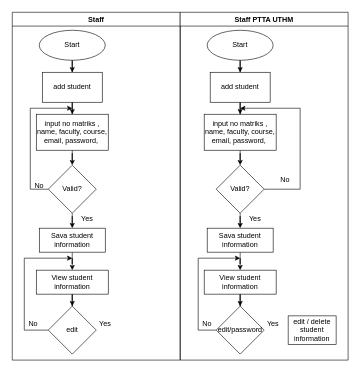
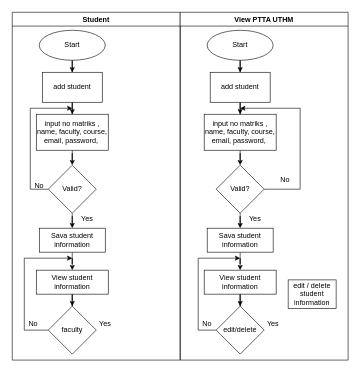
  <mxCell id="0" />
  <mxCell id="1" parent="0" />
- <mxCell id="2" value="Staff" style="swimlane;" vertex="1" parent="1"><mxGeometry x="20" y="20" width="280" height="580" as="geometry" /></mxCell>
+ <mxCell id="2" value="Student" style="swimlane;" vertex="1" parent="1"><mxGeometry x="20" y="20" width="280" height="580" as="geometry" /></mxCell>
  <mxCell id="3" value="" style="edgeStyle=orthogonalEdgeStyle;rounded=0;orthogonalLoop=1;jettySize=auto;html=1;" edge="1" parent="2" source="4" target="6"><mxGeometry relative="1" as="geometry" /></mxCell>
  <mxCell id="4" value="Start" style="ellipse;whiteSpace=wrap;html=1;" vertex="1" parent="2"><mxGeometry x="45" y="30" width="110" height="50" as="geometry" /></mxCell>
  <mxCell id="5" value="" style="edgeStyle=orthogonalEdgeStyle;rounded=0;orthogonalLoop=1;jettySize=auto;html=1;" edge="1" parent="2" source="6" target="8"><mxGeometry relative="1" as="geometry" /></mxCell>
  <mxCell id="6" value="add student" style="whiteSpace=wrap;html=1;" vertex="1" parent="2"><mxGeometry x="50" y="100" width="100" height="50" as="geometry" /></mxCell>
  <mxCell id="7" value="" style="edgeStyle=orthogonalEdgeStyle;rounded=0;orthogonalLoop=1;jettySize=auto;html=1;" edge="1" parent="2" source="8" target="10"><mxGeometry relative="1" as="geometry" /></mxCell>
  <mxCell id="8" value="input no matriks , name, faculty, course, email, password,&amp;nbsp;" style="whiteSpace=wrap;html=1;" vertex="1" parent="2"><mxGeometry x="40" y="170" width="120" height="60" as="geometry" /></mxCell>
  <mxCell id="9" value="" style="edgeStyle=orthogonalEdgeStyle;rounded=0;orthogonalLoop=1;jettySize=auto;html=1;" edge="1" parent="2" source="10" target="12"><mxGeometry relative="1" as="geometry" /></mxCell>
  <mxCell id="10" value="Valid?" style="rhombus;whiteSpace=wrap;html=1;" vertex="1" parent="2"><mxGeometry x="60" y="255" width="80" height="80" as="geometry" /></mxCell>
  <mxCell id="11" value="" style="edgeStyle=orthogonalEdgeStyle;rounded=0;orthogonalLoop=1;jettySize=auto;html=1;" edge="1" parent="2" source="12" target="14"><mxGeometry relative="1" as="geometry" /></mxCell>
  <mxCell id="12" value="Sava student information" style="whiteSpace=wrap;html=1;" vertex="1" parent="2"><mxGeometry x="45" y="360" width="110" height="40" as="geometry" /></mxCell>
  <mxCell id="13" value="" style="edgeStyle=orthogonalEdgeStyle;rounded=0;orthogonalLoop=1;jettySize=auto;html=1;" edge="1" parent="2" source="14" target="15"><mxGeometry relative="1" as="geometry" /></mxCell>
  <mxCell id="14" value="View student information" style="whiteSpace=wrap;html=1;" vertex="1" parent="2"><mxGeometry x="40" y="430" width="120" height="40" as="geometry" /></mxCell>
- <mxCell id="15" value="edit" style="rhombus;whiteSpace=wrap;html=1;" vertex="1" parent="2"><mxGeometry x="60" y="490" width="80" height="80" as="geometry" /></mxCell>
+ <mxCell id="15" value="faculty" style="rhombus;whiteSpace=wrap;html=1;" vertex="1" parent="2"><mxGeometry x="60" y="490" width="80" height="80" as="geometry" /></mxCell>
  <mxCell id="16" value="No" style="text;html=1;align=center;verticalAlign=middle;whiteSpace=wrap;rounded=0;" vertex="1" parent="2"><mxGeometry x="10" y="510" width="50" height="20" as="geometry" /></mxCell>
  <mxCell id="17" value="No" style="text;html=1;align=center;verticalAlign=middle;whiteSpace=wrap;rounded=0;" vertex="1" parent="2"><mxGeometry x="20" y="280" width="50" height="20" as="geometry" /></mxCell>
  <mxCell id="18" value="Yes" style="text;html=1;align=center;verticalAlign=middle;whiteSpace=wrap;rounded=0;" vertex="1" parent="2"><mxGeometry x="130" y="510" width="50" height="20" as="geometry" /></mxCell>
  <mxCell id="19" value="Yes" style="text;html=1;align=center;verticalAlign=middle;whiteSpace=wrap;rounded=0;" vertex="1" parent="2"><mxGeometry x="100" y="335" width="50" height="20" as="geometry" /></mxCell>
  <mxCell id="20" value="" style="endArrow=classic;html=1;rounded=0;exitX=0;exitY=0.5;exitDx=0;exitDy=0;" edge="1" parent="1" source="15"><mxGeometry width="50" height="50" relative="1" as="geometry"><mxPoint x="210" y="540" as="sourcePoint" /><mxPoint x="120" y="430" as="targetPoint" /><Array as="points"><mxPoint x="40" y="550" /><mxPoint x="40" y="430" /></Array></mxGeometry></mxCell>
  <mxCell id="21" value="" style="endArrow=classic;html=1;rounded=0;exitX=0;exitY=0.5;exitDx=0;exitDy=0;" edge="1" parent="1" source="10"><mxGeometry width="50" height="50" relative="1" as="geometry"><mxPoint x="210" y="390" as="sourcePoint" /><mxPoint x="120" y="180" as="targetPoint" /><Array as="points"><mxPoint x="50" y="315" /><mxPoint x="50" y="180" /></Array></mxGeometry></mxCell>
- <mxCell id="22" value="Staff PTTA UTHM" style="swimlane;" vertex="1" parent="1"><mxGeometry x="300" y="20" width="280" height="580" as="geometry" /></mxCell>
+ <mxCell id="22" value="View PTTA UTHM" style="swimlane;" vertex="1" parent="1"><mxGeometry x="300" y="20" width="280" height="580" as="geometry" /></mxCell>
  <mxCell id="23" value="" style="edgeStyle=orthogonalEdgeStyle;rounded=0;orthogonalLoop=1;jettySize=auto;html=1;" edge="1" parent="22" source="24" target="26"><mxGeometry relative="1" as="geometry" /></mxCell>
  <mxCell id="24" value="Start" style="ellipse;whiteSpace=wrap;html=1;" vertex="1" parent="22"><mxGeometry x="45" y="30" width="110" height="50" as="geometry" /></mxCell>
  <mxCell id="25" value="" style="edgeStyle=orthogonalEdgeStyle;rounded=0;orthogonalLoop=1;jettySize=auto;html=1;" edge="1" parent="22" source="26" target="28"><mxGeometry relative="1" as="geometry" /></mxCell>
  <mxCell id="26" value="add student" style="whiteSpace=wrap;html=1;" vertex="1" parent="22"><mxGeometry x="50" y="100" width="100" height="50" as="geometry" /></mxCell>
  <mxCell id="27" value="" style="edgeStyle=orthogonalEdgeStyle;rounded=0;orthogonalLoop=1;jettySize=auto;html=1;" edge="1" parent="22" source="28" target="30"><mxGeometry relative="1" as="geometry" /></mxCell>
  <mxCell id="28" value="input no matriks , name, faculty, course, email, password,&amp;nbsp;" style="whiteSpace=wrap;html=1;" vertex="1" parent="22"><mxGeometry x="40" y="170" width="120" height="60" as="geometry" /></mxCell>
  <mxCell id="29" value="" style="edgeStyle=orthogonalEdgeStyle;rounded=0;orthogonalLoop=1;jettySize=auto;html=1;" edge="1" parent="22" source="30" target="32"><mxGeometry relative="1" as="geometry" /></mxCell>
  <mxCell id="30" value="Valid?" style="rhombus;whiteSpace=wrap;html=1;" vertex="1" parent="22"><mxGeometry x="60" y="255" width="80" height="80" as="geometry" /></mxCell>
  <mxCell id="31" value="" style="edgeStyle=orthogonalEdgeStyle;rounded=0;orthogonalLoop=1;jettySize=auto;html=1;" edge="1" parent="22" source="32" target="34"><mxGeometry relative="1" as="geometry" /></mxCell>
  <mxCell id="32" value="Sava student information" style="whiteSpace=wrap;html=1;" vertex="1" parent="22"><mxGeometry x="45" y="360" width="110" height="40" as="geometry" /></mxCell>
  <mxCell id="33" value="" style="edgeStyle=orthogonalEdgeStyle;rounded=0;orthogonalLoop=1;jettySize=auto;html=1;" edge="1" parent="22" source="34" target="35"><mxGeometry relative="1" as="geometry" /></mxCell>
  <mxCell id="34" value="View student information" style="whiteSpace=wrap;html=1;" vertex="1" parent="22"><mxGeometry x="40" y="430" width="120" height="40" as="geometry" /></mxCell>
- <mxCell id="35" value="edit/password" style="rhombus;whiteSpace=wrap;html=1;" vertex="1" parent="22"><mxGeometry x="60" y="490" width="80" height="80" as="geometry" /></mxCell>
- <mxCell id="36" value="edit / delete student information" style="whiteSpace=wrap;html=1;" vertex="1" parent="22"><mxGeometry x="180" y="506.25" width="80" height="47.5" as="geometry" /></mxCell>
+ <mxCell id="35" value="edit/delete" style="rhombus;whiteSpace=wrap;html=1;" vertex="1" parent="22"><mxGeometry x="60" y="490" width="80" height="80" as="geometry" /></mxCell>
+ <mxCell id="36" value="edit / delete student information" style="whiteSpace=wrap;html=1;" vertex="1" parent="22"><mxGeometry x="180" y="446.25" width="80" height="47.5" as="geometry" /></mxCell>
  <mxCell id="37" value="No" style="text;html=1;align=center;verticalAlign=middle;whiteSpace=wrap;rounded=0;" vertex="1" parent="22"><mxGeometry x="20" y="510" width="50" height="20" as="geometry" /></mxCell>
  <mxCell id="38" value="No" style="text;html=1;align=center;verticalAlign=middle;whiteSpace=wrap;rounded=0;" vertex="1" parent="22"><mxGeometry x="150" y="270" width="50" height="20" as="geometry" /></mxCell>
  <mxCell id="39" value="Yes" style="text;html=1;align=center;verticalAlign=middle;whiteSpace=wrap;rounded=0;" vertex="1" parent="22"><mxGeometry x="130" y="510" width="50" height="20" as="geometry" /></mxCell>
  <mxCell id="40" value="Yes" style="text;html=1;align=center;verticalAlign=middle;whiteSpace=wrap;rounded=0;" vertex="1" parent="22"><mxGeometry x="100" y="335" width="50" height="20" as="geometry" /></mxCell>
  <mxCell id="41" value="" style="endArrow=classic;html=1;rounded=0;" edge="1" parent="22"><mxGeometry width="50" height="50" relative="1" as="geometry"><mxPoint x="60" y="530" as="sourcePoint" /><mxPoint x="100" y="410" as="targetPoint" /><Array as="points"><mxPoint x="30" y="530" /><mxPoint x="30" y="410" /></Array></mxGeometry></mxCell>
  <mxCell id="42" value="" style="endArrow=classic;html=1;rounded=0;exitX=1;exitY=0.5;exitDx=0;exitDy=0;" edge="1" parent="22" source="30"><mxGeometry width="50" height="50" relative="1" as="geometry"><mxPoint x="140" y="290" as="sourcePoint" /><mxPoint x="100" y="160" as="targetPoint" /><Array as="points"><mxPoint x="200" y="295" /><mxPoint x="200" y="160" /></Array></mxGeometry></mxCell>
